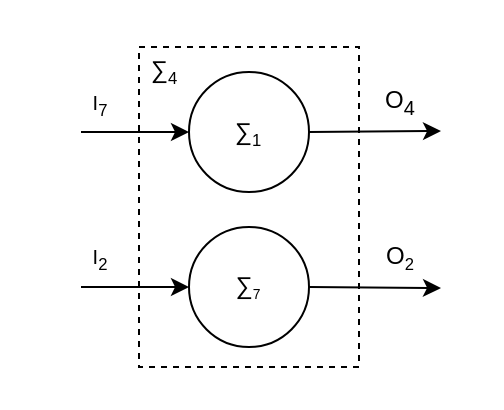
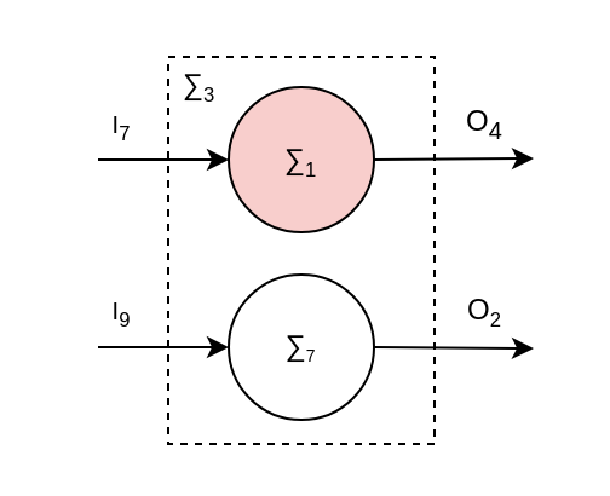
  <mxCell id="0" />
  <mxCell id="1" parent="0" />
  <mxCell id="2" value="" style="rounded=0;whiteSpace=wrap;html=1;dashed=1;" vertex="1" parent="1"><mxGeometry x="69" y="23" width="110" height="160" as="geometry" /></mxCell>
- <mxCell id="3" value="∑&lt;span style=&quot;font-size: 10px;&quot;&gt;&lt;sub&gt;1&lt;/sub&gt;&lt;/span&gt;" style="ellipse;whiteSpace=wrap;html=1;aspect=fixed;" vertex="1" parent="1"><mxGeometry x="94" y="35.5" width="60" height="60" as="geometry" /></mxCell>
+ <mxCell id="3" value="∑&lt;span style=&quot;font-size: 10px;&quot;&gt;&lt;sub&gt;1&lt;/sub&gt;&lt;/span&gt;" style="ellipse;whiteSpace=wrap;html=1;aspect=fixed;fillColor=#f8cecc;" vertex="1" parent="1"><mxGeometry x="94" y="35.5" width="60" height="60" as="geometry" /></mxCell>
  <mxCell id="4" value="∑&lt;span style=&quot;font-size: 8.333px;&quot;&gt;&lt;sub&gt;7&lt;/sub&gt;&lt;/span&gt;" style="ellipse;whiteSpace=wrap;html=1;aspect=fixed;" vertex="1" parent="1"><mxGeometry x="94" y="113" width="60" height="60" as="geometry" /></mxCell>
  <mxCell id="5" value="" style="endArrow=classic;html=1;rounded=0;exitX=1;exitY=0.5;exitDx=0;exitDy=0;entryX=0;entryY=0.5;entryDx=0;entryDy=0;" edge="1" parent="1" target="3"><mxGeometry width="50" height="50" relative="1" as="geometry"><mxPoint x="40" y="65.5" as="sourcePoint" /><mxPoint x="120" y="43" as="targetPoint" /></mxGeometry></mxCell>
  <mxCell id="6" value="" style="endArrow=classic;html=1;rounded=0;exitX=1;exitY=0.5;exitDx=0;exitDy=0;entryX=0;entryY=0.5;entryDx=0;entryDy=0;" edge="1" parent="1" target="4"><mxGeometry width="50" height="50" relative="1" as="geometry"><mxPoint x="40" y="143" as="sourcePoint" /><mxPoint x="104" y="142.76" as="targetPoint" /></mxGeometry></mxCell>
  <mxCell id="7" value="" style="endArrow=classic;html=1;rounded=0;exitX=1;exitY=0.5;exitDx=0;exitDy=0;" edge="1" parent="1" source="3"><mxGeometry width="50" height="50" relative="1" as="geometry"><mxPoint x="170" y="65.26" as="sourcePoint" /><mxPoint x="220" y="65" as="targetPoint" /></mxGeometry></mxCell>
  <mxCell id="8" value="" style="endArrow=classic;html=1;rounded=0;exitX=1;exitY=0.5;exitDx=0;exitDy=0;" edge="1" parent="1" source="4"><mxGeometry width="50" height="50" relative="1" as="geometry"><mxPoint x="160" y="143.5" as="sourcePoint" /><mxPoint x="220" y="143.5" as="targetPoint" /></mxGeometry></mxCell>
  <mxCell id="9" value="O&lt;sub&gt;4&lt;/sub&gt;" style="text;strokeColor=none;align=center;fillColor=none;html=1;verticalAlign=middle;whiteSpace=wrap;rounded=0;" vertex="1" parent="1"><mxGeometry x="170" y="35.5" width="60" height="30" as="geometry" /></mxCell>
  <mxCell id="10" value="O&lt;span style=&quot;font-size: 10px;&quot;&gt;&lt;sub&gt;2&lt;/sub&gt;&lt;/span&gt;" style="text;strokeColor=none;align=center;fillColor=none;html=1;verticalAlign=middle;whiteSpace=wrap;rounded=0;" vertex="1" parent="1"><mxGeometry x="170" y="113" width="60" height="30" as="geometry" /></mxCell>
- <mxCell id="11" value="∑&lt;span style=&quot;font-size: 10px;&quot;&gt;&lt;sub&gt;4&lt;/sub&gt;&lt;/span&gt;" style="text;strokeColor=none;align=center;fillColor=none;html=1;verticalAlign=middle;whiteSpace=wrap;rounded=0;" vertex="1" parent="1"><mxGeometry x="52" y="20" width="60" height="30" as="geometry" /></mxCell>
+ <mxCell id="11" value="∑&lt;span style=&quot;font-size: 10px;&quot;&gt;&lt;sub&gt;3&lt;/sub&gt;&lt;/span&gt;" style="text;strokeColor=none;align=center;fillColor=none;html=1;verticalAlign=middle;whiteSpace=wrap;rounded=0;" vertex="1" parent="1"><mxGeometry x="52" y="20" width="60" height="30" as="geometry" /></mxCell>
  <mxCell id="12" value="&lt;span style=&quot;font-size: 10px;&quot;&gt;I&lt;sub&gt;7&lt;/sub&gt;&lt;/span&gt;" style="text;strokeColor=none;align=center;fillColor=none;html=1;verticalAlign=middle;whiteSpace=wrap;rounded=0;" vertex="1" parent="1"><mxGeometry x="20" y="35.5" width="60" height="30" as="geometry" /></mxCell>
- <mxCell id="13" value="&lt;span style=&quot;font-size: 10px;&quot;&gt;I&lt;sub&gt;2&lt;/sub&gt;&lt;/span&gt;" style="text;strokeColor=none;align=center;fillColor=none;html=1;verticalAlign=middle;whiteSpace=wrap;rounded=0;" vertex="1" parent="1"><mxGeometry x="20" y="113" width="60" height="30" as="geometry" /></mxCell>
+ <mxCell id="13" value="&lt;span style=&quot;font-size: 10px;&quot;&gt;I&lt;sub&gt;9&lt;/sub&gt;&lt;/span&gt;" style="text;strokeColor=none;align=center;fillColor=none;html=1;verticalAlign=middle;whiteSpace=wrap;rounded=0;" vertex="1" parent="1"><mxGeometry x="20" y="113" width="60" height="30" as="geometry" /></mxCell>
